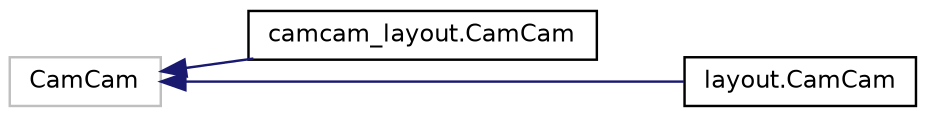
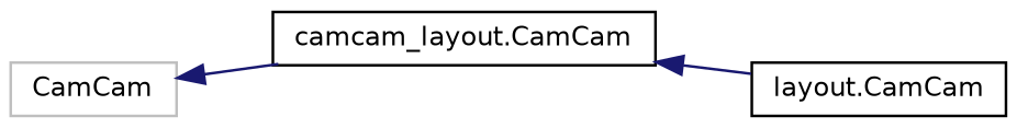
  digraph {
    rankdir=LR
    node [color=black fillcolor=white fontname=Helvetica fontsize=10 shape=record style=filled]
    edge [color=midnightblue dir=back fontname=Helvetica fontsize=10 labelfontname=Helvetica labelfontsize=10 style=solid]
    n1 [color=grey75 height=0.2 label=CamCam width=0.4]
    n2 [height=0.2 label="camcam_layout.CamCam" width=0.4]
    n3 [height=0.2 label="layout.CamCam" width=0.4]
    n1 -> n2
-   n1 -> n3
+   n2 -> n3
  }
